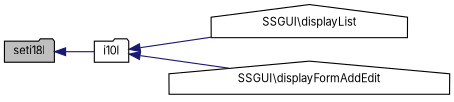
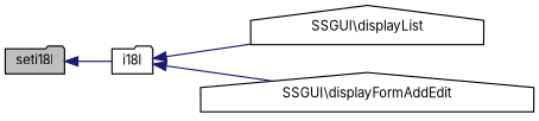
  digraph {
    rankdir=LR
    fontname=Inter
    node [color=black fillcolor=white fontname=Inter fontsize=10 shape=folder style=filled]
    edge [color=midnightblue dir=back fontname=Inter fontsize=10 labelfontname=Helvetica labelfontsize=10 style=solid]
    n1 [fillcolor=grey75 fontcolor=black height=0.2 label=seti18l width=0.4]
-   n2 [height=0.2 label=i10l width=0.4]
+   n2 [height=0.2 label=i18l width=0.4]
    n3 [height=0.2 label="SSGUI\\displayList" shape=house width=0.4]
    n4 [height=0.2 label="SSGUI\\displayFormAddEdit" shape=house width=0.4]
    n1 -> n2
    n2 -> n3
    n2 -> n4
  }
